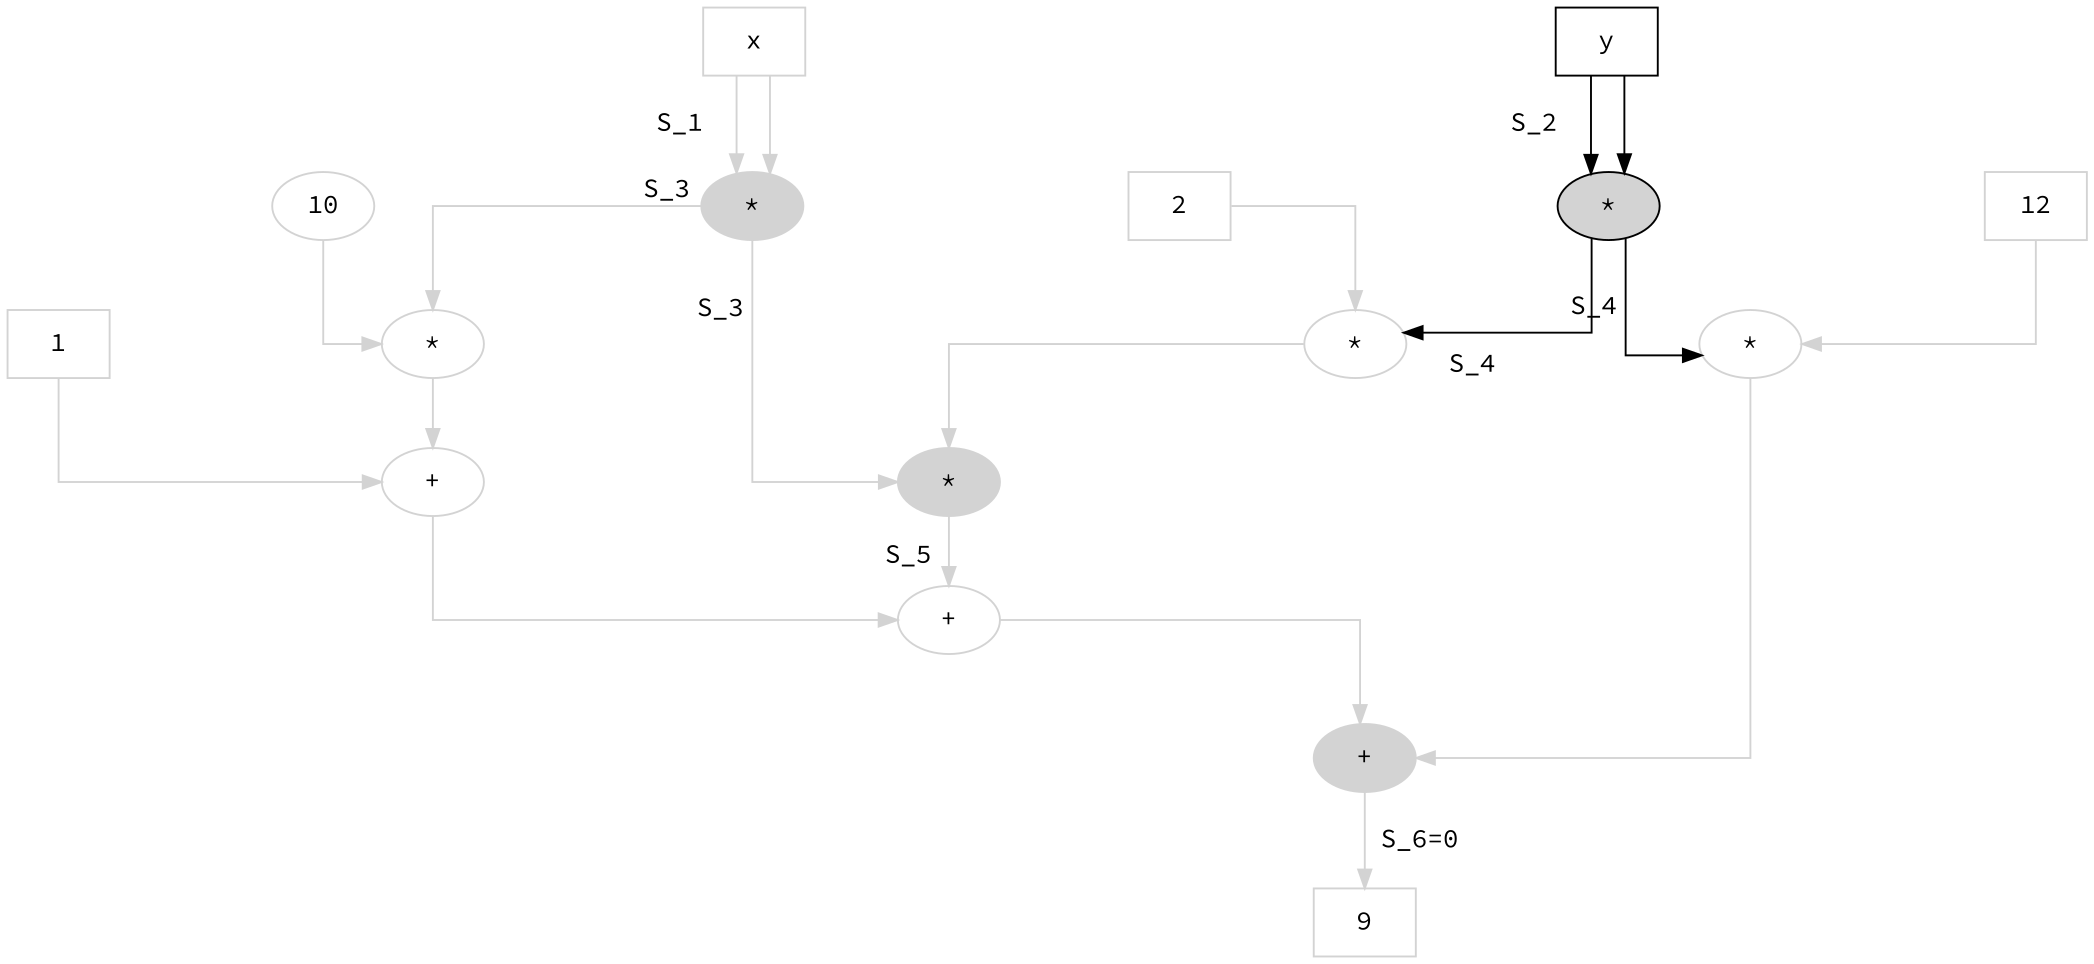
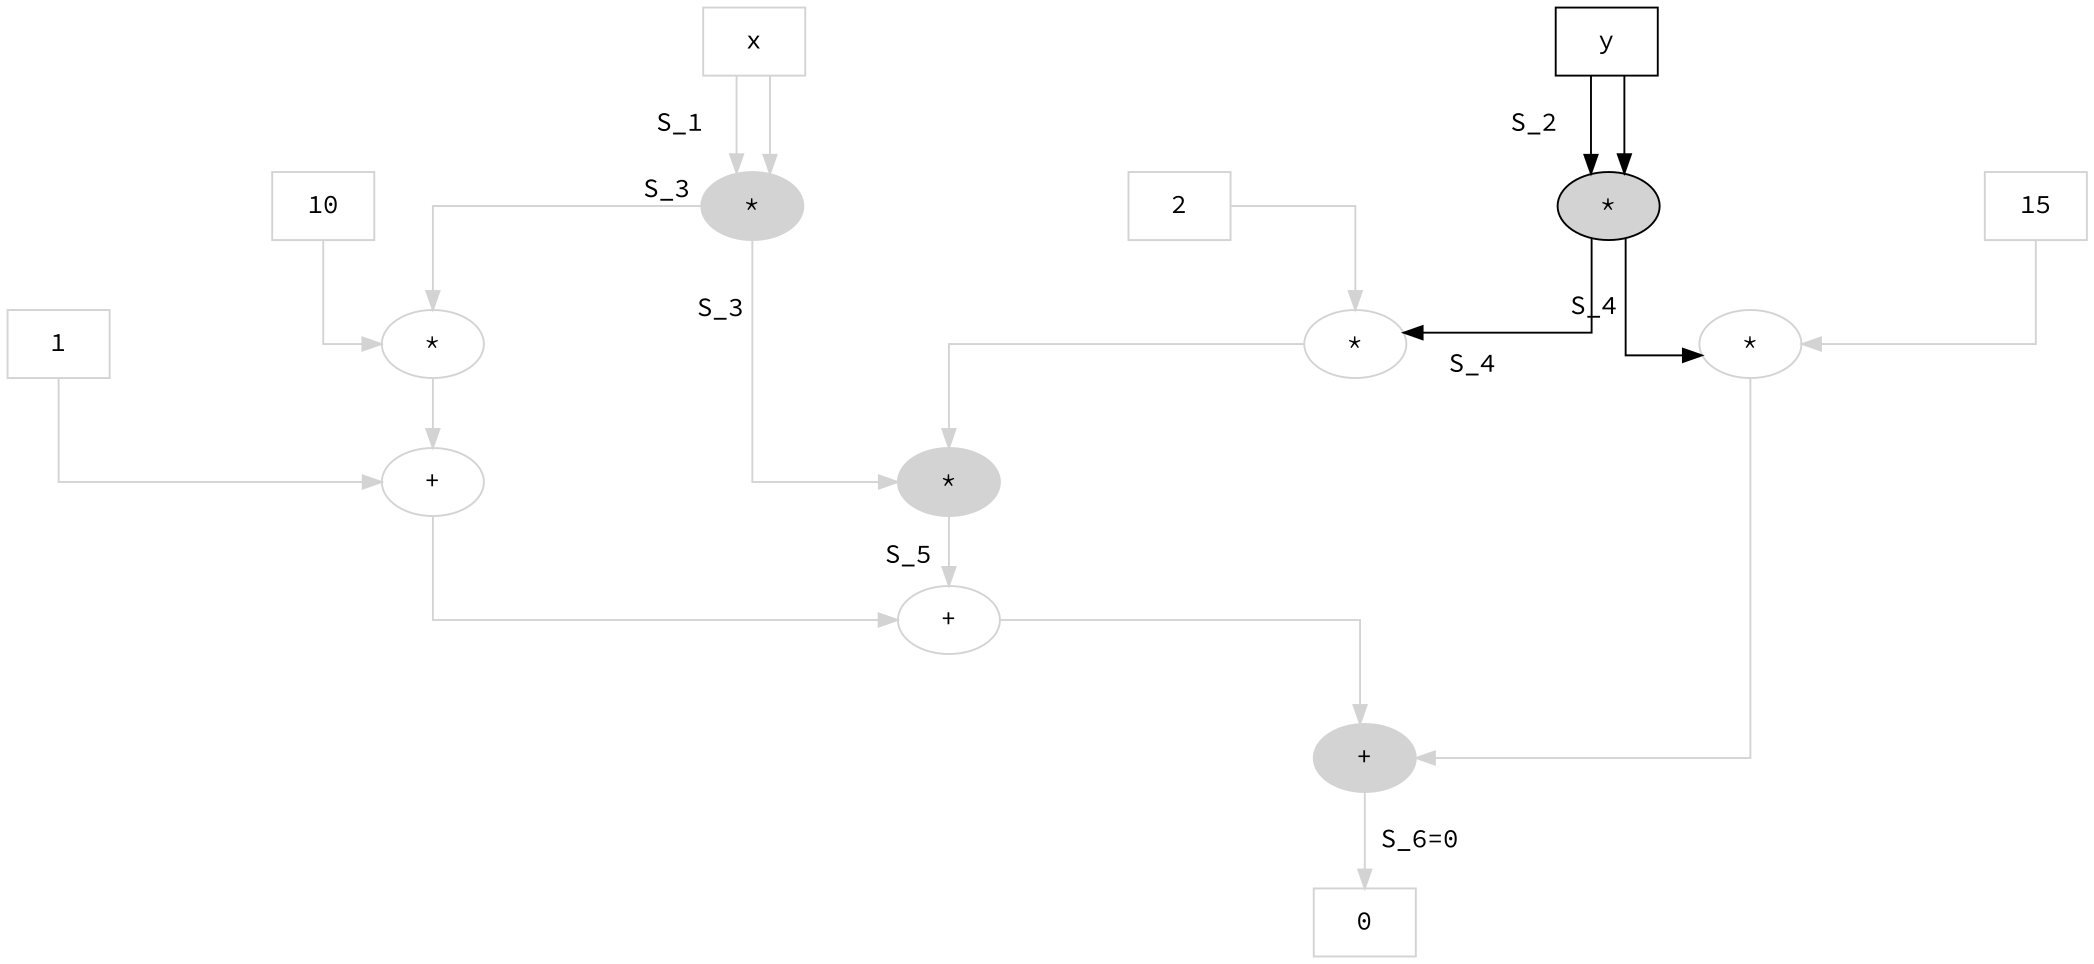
  digraph {
    fontname="Source Code Pro"
    forcelabels=true
    nodesep=2.0
    splines=ortho
    node [color=lightgray fontname="Source Code Pro"]
    edge [color=lightgray fontname="Source Code Pro"]
    n1 [label=x shape=box]
    n2 [label="*" style=filled]
    n3 [label="*"]
    n4 [label="*" style=filled]
    n5 [label="+"]
    n6 [label="+"]
    n7 [label="+" style=filled]
    n8 [label=y shape=box color=""]
    n9 [label="*" style=filled color=""]
    n10 [label="*"]
    n11 [label="*"]
-   n12 [label=9 shape=box]
-   n13 [label=10 shape=ellipse]
+   n12 [label=0 shape=box]
+   n13 [label=10 shape=box]
    n14 [label=2 shape=box]
-   n15 [label=12 shape=box]
+   n15 [label=15 shape=box]
    n16 [label=1 shape=box]
    n1 -> n2 [label=S_1 labeldistance=4]
    n1 -> n2
    n2 -> n3 [labeldistance=2 taillabel=S_3]
    n2 -> n4 [labeldistance=4 taillabel=S_3]
    n3 -> n5
    n4 -> n6 [xlabel="S_5 "]
    n5 -> n6
    n6 -> n7
    n7 -> n12 [label=" S_6=0" labeldistance=2]
    n8 -> n9 [label=S_2 color=""]
    n8 -> n9 [color=""]
    n9 -> n10 [headlabel=S_4 labeldistance=4 color=""]
    n9 -> n11 [labeldistance=4 taillabel=S_4 color=""]
    n10 -> n4
    n11 -> n7
    n13 -> n3
    n14 -> n10
    n15 -> n11
    n16 -> n5
  }
